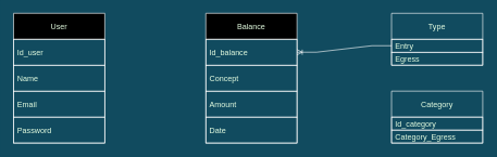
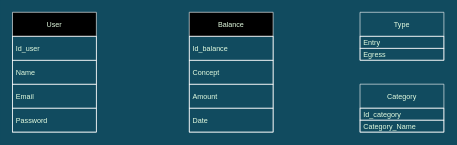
  <mxCell id="0" />
  <mxCell id="1" parent="0" />
  <mxCell id="2" value="User" style="swimlane;fontStyle=0;childLayout=stackLayout;horizontal=1;startSize=40;horizontalStack=0;resizeParent=1;resizeParentMax=0;resizeLast=0;collapsible=1;marginBottom=0;fillColor=#000000;strokeColor=#FFFFFF;fontColor=#E4FDE1;" parent="1" vertex="1"><mxGeometry x="20" y="20" width="140" height="200" as="geometry" /></mxCell>
  <mxCell id="3" value="Id_user" style="text;strokeColor=#FFFFFF;fillColor=none;align=left;verticalAlign=middle;spacingLeft=4;spacingRight=4;overflow=hidden;points=[[0,0.5],[1,0.5]];portConstraint=eastwest;rotatable=0;fontColor=#E4FDE1;" parent="2" vertex="1"><mxGeometry y="40" width="140" height="40" as="geometry" /></mxCell>
  <mxCell id="4" value="Name" style="text;strokeColor=#FFFFFF;fillColor=none;align=left;verticalAlign=middle;spacingLeft=4;spacingRight=4;overflow=hidden;points=[[0,0.5],[1,0.5]];portConstraint=eastwest;rotatable=0;fontColor=#E4FDE1;" parent="2" vertex="1"><mxGeometry y="80" width="140" height="40" as="geometry" /></mxCell>
  <mxCell id="5" value="Email" style="text;strokeColor=#FFFFFF;fillColor=none;align=left;verticalAlign=middle;spacingLeft=4;spacingRight=4;overflow=hidden;points=[[0,0.5],[1,0.5]];portConstraint=eastwest;rotatable=0;fontColor=#E4FDE1;" parent="2" vertex="1"><mxGeometry y="120" width="140" height="40" as="geometry" /></mxCell>
  <mxCell id="6" value="Password" style="text;strokeColor=#FFFFFF;fillColor=none;align=left;verticalAlign=middle;spacingLeft=4;spacingRight=4;overflow=hidden;points=[[0,0.5],[1,0.5]];portConstraint=eastwest;rotatable=0;fontColor=#E4FDE1;" parent="2" vertex="1"><mxGeometry y="160" width="140" height="40" as="geometry" /></mxCell>
  <mxCell id="7" value="Balance" style="swimlane;fontStyle=0;childLayout=stackLayout;horizontal=1;startSize=40;horizontalStack=0;resizeParent=1;resizeParentMax=0;resizeLast=0;collapsible=1;marginBottom=0;fillColor=#000000;strokeColor=#FFFFFF;fontColor=#E4FDE1;" parent="1" vertex="1"><mxGeometry x="315" y="20" width="140" height="200" as="geometry" /></mxCell>
  <mxCell id="8" value="Id_balance" style="text;strokeColor=#FFFFFF;fillColor=none;align=left;verticalAlign=middle;spacingLeft=4;spacingRight=4;overflow=hidden;points=[[0,0.5],[1,0.5]];portConstraint=eastwest;rotatable=0;fontColor=#E4FDE1;" parent="7" vertex="1"><mxGeometry y="40" width="140" height="40" as="geometry" /></mxCell>
  <mxCell id="9" value="Concept" style="text;strokeColor=#FFFFFF;fillColor=none;align=left;verticalAlign=middle;spacingLeft=4;spacingRight=4;overflow=hidden;points=[[0,0.5],[1,0.5]];portConstraint=eastwest;rotatable=0;fontColor=#E4FDE1;" parent="7" vertex="1"><mxGeometry y="80" width="140" height="40" as="geometry" /></mxCell>
  <mxCell id="10" value="Amount" style="text;strokeColor=#FFFFFF;fillColor=none;align=left;verticalAlign=middle;spacingLeft=4;spacingRight=4;overflow=hidden;points=[[0,0.5],[1,0.5]];portConstraint=eastwest;rotatable=0;fontColor=#E4FDE1;" parent="7" vertex="1"><mxGeometry y="120" width="140" height="40" as="geometry" /></mxCell>
  <mxCell id="11" value="Date" style="text;strokeColor=#FFFFFF;fillColor=none;align=left;verticalAlign=middle;spacingLeft=4;spacingRight=4;overflow=hidden;points=[[0,0.5],[1,0.5]];portConstraint=eastwest;rotatable=0;fontColor=#E4FDE1;" parent="7" vertex="1"><mxGeometry y="160" width="140" height="40" as="geometry" /></mxCell>
  <mxCell id="12" value="Type" style="swimlane;fontStyle=0;childLayout=stackLayout;horizontal=1;startSize=40;horizontalStack=0;resizeParent=1;resizeParentMax=0;resizeLast=0;collapsible=1;marginBottom=0;fontSize=12;strokeColor=#FFFFFF;fillColor=none;fontColor=#E4FDE1;" parent="1" vertex="1"><mxGeometry x="600" y="20" width="140" height="80" as="geometry" /></mxCell>
  <mxCell id="13" value="Entry" style="text;strokeColor=#FFFFFF;fillColor=none;align=left;verticalAlign=middle;spacingLeft=4;spacingRight=4;overflow=hidden;points=[[0,0.5],[1,0.5]];portConstraint=eastwest;rotatable=0;fontSize=12;fontColor=#E4FDE1;" parent="12" vertex="1"><mxGeometry y="40" width="140" height="20" as="geometry" /></mxCell>
  <mxCell id="14" value="Egress" style="text;strokeColor=#FFFFFF;fillColor=none;align=left;verticalAlign=middle;spacingLeft=4;spacingRight=4;overflow=hidden;points=[[0,0.5],[1,0.5]];portConstraint=eastwest;rotatable=0;fontSize=12;fontColor=#E4FDE1;" parent="12" vertex="1"><mxGeometry y="60" width="140" height="20" as="geometry" /></mxCell>
  <mxCell id="15" value="Category" style="swimlane;fontStyle=0;childLayout=stackLayout;horizontal=1;startSize=40;horizontalStack=0;resizeParent=1;resizeParentMax=0;resizeLast=0;collapsible=1;marginBottom=0;fontSize=12;strokeColor=#FFFFFF;fillColor=none;fontColor=#E4FDE1;" parent="1" vertex="1"><mxGeometry x="600" y="140" width="140" height="80" as="geometry" /></mxCell>
  <mxCell id="16" value="Id_category" style="text;strokeColor=#FFFFFF;fillColor=none;align=left;verticalAlign=middle;spacingLeft=4;spacingRight=4;overflow=hidden;points=[[0,0.5],[1,0.5]];portConstraint=eastwest;rotatable=0;fontSize=12;fontColor=#E4FDE1;" parent="15" vertex="1"><mxGeometry y="40" width="140" height="20" as="geometry" /></mxCell>
- <mxCell id="17" value="Category_Egress" style="text;strokeColor=#FFFFFF;fillColor=none;align=left;verticalAlign=middle;spacingLeft=4;spacingRight=4;overflow=hidden;points=[[0,0.5],[1,0.5]];portConstraint=eastwest;rotatable=0;fontSize=12;fontColor=#E4FDE1;" parent="15" vertex="1"><mxGeometry y="60" width="140" height="20" as="geometry" /></mxCell>
- <mxCell id="18" value="" style="edgeStyle=entityRelationEdgeStyle;fontSize=12;html=1;endArrow=ERoneToMany;rounded=0;entryX=1;entryY=0.5;entryDx=0;entryDy=0;exitX=0;exitY=0.5;exitDx=0;exitDy=0;labelBackgroundColor=#114B5F;strokeColor=#FFFFFF;fontColor=#E4FDE1;" parent="1" source="13" target="8" edge="1"><mxGeometry width="100" height="100" relative="1" as="geometry"><mxPoint x="210" y="340" as="sourcePoint" /><mxPoint x="310" y="240" as="targetPoint" /></mxGeometry></mxCell>
+ <mxCell id="17" value="Category_Name" style="text;strokeColor=#FFFFFF;fillColor=none;align=left;verticalAlign=middle;spacingLeft=4;spacingRight=4;overflow=hidden;points=[[0,0.5],[1,0.5]];portConstraint=eastwest;rotatable=0;fontSize=12;fontColor=#E4FDE1;" parent="15" vertex="1"><mxGeometry y="60" width="140" height="20" as="geometry" /></mxCell>
